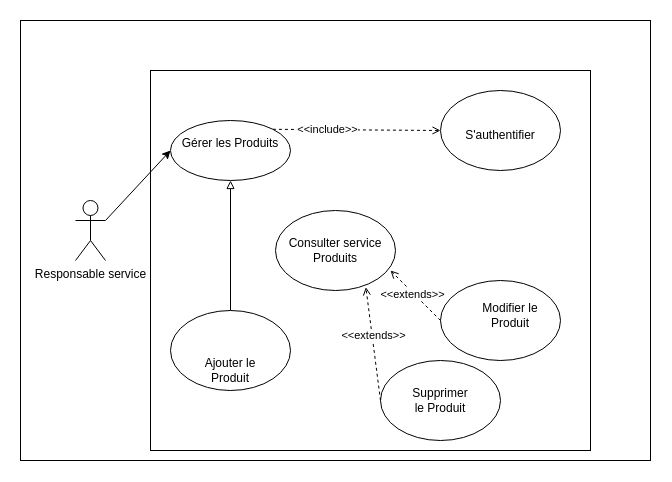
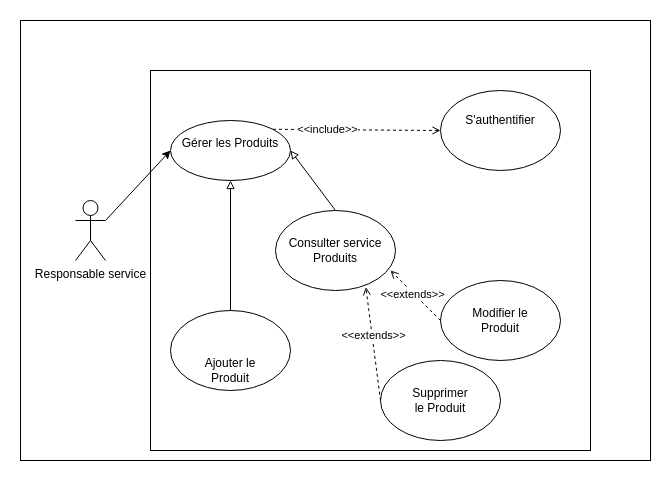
  <mxCell id="0" />
  <mxCell id="1" parent="0" />
  <mxCell id="2" value="" style="rounded=0;whiteSpace=wrap;html=1;" parent="1" vertex="1"><mxGeometry x="20" y="20" width="630" height="440" as="geometry" /></mxCell>
  <mxCell id="3" value="" style="rounded=0;whiteSpace=wrap;html=1;" parent="1" vertex="1"><mxGeometry x="150" y="70" width="440" height="380" as="geometry" /></mxCell>
  <mxCell id="4" style="rounded=0;orthogonalLoop=1;jettySize=auto;html=1;exitX=1;exitY=0.333;exitDx=0;exitDy=0;exitPerimeter=0;entryX=0;entryY=0.5;entryDx=0;entryDy=0;" parent="1" source="5" target="21" edge="1"><mxGeometry relative="1" as="geometry" /></mxCell>
  <mxCell id="5" value="Responsable service" style="shape=umlActor;verticalLabelPosition=bottom;verticalAlign=top;html=1;outlineConnect=0;" parent="1" vertex="1"><mxGeometry x="75" y="200" width="30" height="60" as="geometry" /></mxCell>
+ <mxCell id="6" style="rounded=0;orthogonalLoop=1;jettySize=auto;html=1;exitX=0.5;exitY=0;exitDx=0;exitDy=0;entryX=1;entryY=0.5;entryDx=0;entryDy=0;endArrow=block;endFill=0;" parent="1" source="7" target="21" edge="1"><mxGeometry relative="1" as="geometry" /></mxCell>
  <mxCell id="7" value="Consulter service Produits" style="ellipse;whiteSpace=wrap;html=1;" parent="1" vertex="1"><mxGeometry x="275" y="210" width="120" height="80" as="geometry" /></mxCell>
  <mxCell id="8" value="" style="group" parent="1" vertex="1" connectable="0"><mxGeometry x="440" y="280" width="120" height="80" as="geometry" /></mxCell>
  <mxCell id="9" value="" style="ellipse;whiteSpace=wrap;html=1;" parent="8" vertex="1"><mxGeometry width="120" height="80" as="geometry" /></mxCell>
- <mxCell id="10" value="Modifier le Produit" style="text;html=1;strokeColor=none;fillColor=none;align=center;verticalAlign=middle;whiteSpace=wrap;rounded=0;" parent="8" vertex="1"><mxGeometry x="40" y="20" width="60" height="30" as="geometry" /></mxCell>
+ <mxCell id="10" value="Modifier le Produit" style="text;html=1;strokeColor=none;fillColor=none;align=center;verticalAlign=middle;whiteSpace=wrap;rounded=0;" parent="8" vertex="1"><mxGeometry x="30" y="25" width="60" height="30" as="geometry" /></mxCell>
  <mxCell id="11" style="rounded=0;orthogonalLoop=1;jettySize=auto;html=1;exitX=0;exitY=0.5;exitDx=0;exitDy=0;dashed=1;endArrow=open;endFill=0;" parent="1" source="9" edge="1"><mxGeometry relative="1" as="geometry"><mxPoint x="390" y="270" as="targetPoint" /><Array as="points" /></mxGeometry></mxCell>
  <mxCell id="12" value="&amp;lt;&amp;lt;extends&amp;gt;&amp;gt;" style="edgeLabel;html=1;align=center;verticalAlign=middle;resizable=0;points=[];" parent="11" vertex="1" connectable="0"><mxGeometry x="0.104" y="1" relative="1" as="geometry"><mxPoint as="offset" /></mxGeometry></mxCell>
  <mxCell id="13" value="" style="group" parent="1" vertex="1" connectable="0"><mxGeometry x="380" y="360" width="120" height="80" as="geometry" /></mxCell>
  <mxCell id="14" value="" style="ellipse;whiteSpace=wrap;html=1;" parent="13" vertex="1"><mxGeometry width="120" height="80" as="geometry" /></mxCell>
  <mxCell id="15" value="Supprimer le Produit" style="text;html=1;strokeColor=none;fillColor=none;align=center;verticalAlign=middle;whiteSpace=wrap;rounded=0;" parent="13" vertex="1"><mxGeometry x="30" y="25" width="60" height="30" as="geometry" /></mxCell>
  <mxCell id="16" style="rounded=0;orthogonalLoop=1;jettySize=auto;html=1;exitX=0;exitY=0.5;exitDx=0;exitDy=0;dashed=1;endArrow=open;endFill=0;entryX=0.753;entryY=0.958;entryDx=0;entryDy=0;entryPerimeter=0;" parent="1" source="14" target="7" edge="1"><mxGeometry relative="1" as="geometry"><mxPoint x="303" y="243" as="targetPoint" /></mxGeometry></mxCell>
  <mxCell id="17" value="&amp;lt;&amp;lt;extends&amp;gt;&amp;gt;" style="edgeLabel;html=1;align=center;verticalAlign=middle;resizable=0;points=[];" parent="16" vertex="1" connectable="0"><mxGeometry x="0.152" y="-1" relative="1" as="geometry"><mxPoint as="offset" /></mxGeometry></mxCell>
  <mxCell id="18" value="" style="group" parent="1" vertex="1" connectable="0"><mxGeometry x="440" y="90" width="120" height="80" as="geometry" /></mxCell>
  <mxCell id="19" value="" style="ellipse;whiteSpace=wrap;html=1;" parent="18" vertex="1"><mxGeometry width="120" height="80" as="geometry" /></mxCell>
- <mxCell id="20" value="S'authentifier" style="text;html=1;strokeColor=none;fillColor=none;align=center;verticalAlign=middle;whiteSpace=wrap;rounded=0;" parent="18" vertex="1"><mxGeometry x="30" y="30" width="60" height="30" as="geometry" /></mxCell>
+ <mxCell id="20" value="S'authentifier" style="text;html=1;strokeColor=none;fillColor=none;align=center;verticalAlign=middle;whiteSpace=wrap;rounded=0;" parent="18" vertex="1"><mxGeometry x="30" y="15" width="60" height="30" as="geometry" /></mxCell>
  <mxCell id="21" value="Gérer les Produits&lt;br&gt;&amp;nbsp;" style="ellipse;whiteSpace=wrap;html=1;" parent="1" vertex="1"><mxGeometry x="170" y="120" width="120" height="60" as="geometry" /></mxCell>
  <mxCell id="22" style="edgeStyle=none;rounded=0;orthogonalLoop=1;jettySize=auto;html=1;exitX=1;exitY=0;exitDx=0;exitDy=0;endArrow=open;endFill=0;dashed=1;entryX=0;entryY=0.5;entryDx=0;entryDy=0;" edge="1" parent="1" source="21" target="19"><mxGeometry relative="1" as="geometry"><mxPoint x="259" y="342" as="targetPoint" /><mxPoint x="288" y="274" as="sourcePoint" /></mxGeometry></mxCell>
  <mxCell id="23" value="&amp;lt;&amp;lt;include&amp;gt;&amp;gt;" style="edgeLabel;html=1;align=center;verticalAlign=middle;resizable=0;points=[];" vertex="1" connectable="0" parent="22"><mxGeometry x="-0.357" y="1" relative="1" as="geometry"><mxPoint as="offset" /></mxGeometry></mxCell>
  <mxCell id="24" value="" style="group" vertex="1" connectable="0" parent="1"><mxGeometry x="170" y="310" width="120" height="80" as="geometry" /></mxCell>
  <mxCell id="25" value="" style="ellipse;whiteSpace=wrap;html=1;" vertex="1" parent="24"><mxGeometry width="120" height="80" as="geometry" /></mxCell>
  <mxCell id="26" value="Ajouter le Produit" style="text;html=1;strokeColor=none;fillColor=none;align=center;verticalAlign=middle;whiteSpace=wrap;rounded=0;" vertex="1" parent="24"><mxGeometry x="30" y="45" width="60" height="30" as="geometry" /></mxCell>
  <mxCell id="27" style="rounded=0;orthogonalLoop=1;jettySize=auto;html=1;exitX=0.5;exitY=0;exitDx=0;exitDy=0;entryX=0.5;entryY=1;entryDx=0;entryDy=0;endArrow=block;endFill=0;" edge="1" parent="1" source="25" target="21"><mxGeometry relative="1" as="geometry" /></mxCell>
